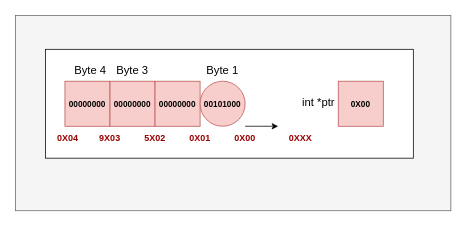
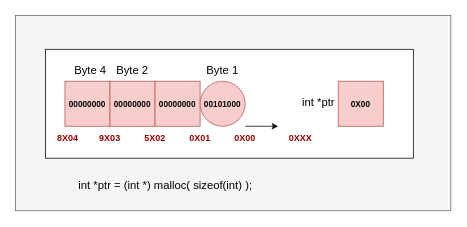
  <mxCell id="0" />
  <mxCell id="1" parent="0" />
  <mxCell id="2" value="" style="rounded=0;whiteSpace=wrap;html=1;fillColor=#f5f5f5;fontColor=#333333;strokeColor=#666666;" parent="1" vertex="1"><mxGeometry x="20" y="20" width="580" height="260" as="geometry" /></mxCell>
  <mxCell id="3" value="" style="rounded=0;whiteSpace=wrap;html=1;" parent="1" vertex="1"><mxGeometry x="60" y="65" width="490" height="145" as="geometry" /></mxCell>
  <mxCell id="4" value="&lt;span style=&quot;font-size: 11px;&quot;&gt;00000000&lt;/span&gt;" style="rounded=0;whiteSpace=wrap;html=1;fillColor=#f8cecc;strokeColor=#b85450;fontStyle=1;fontSize=11;" parent="1" vertex="1"><mxGeometry x="86" y="107.5" width="60" height="60" as="geometry" /></mxCell>
  <mxCell id="5" value="&lt;span style=&quot;font-size: 11px;&quot;&gt;00000000&lt;/span&gt;" style="rounded=0;whiteSpace=wrap;html=1;fillColor=#f8cecc;strokeColor=#b85450;fontStyle=1;fontSize=11;" parent="1" vertex="1"><mxGeometry x="146" y="107.5" width="60" height="60" as="geometry" /></mxCell>
  <mxCell id="6" value="&lt;span style=&quot;font-size: 11px;&quot;&gt;00000000&lt;/span&gt;" style="rounded=0;whiteSpace=wrap;html=1;fillColor=#f8cecc;strokeColor=#b85450;fontStyle=1;fontSize=11;" parent="1" vertex="1"><mxGeometry x="206" y="107.5" width="60" height="60" as="geometry" /></mxCell>
  <mxCell id="7" value="&lt;font style=&quot;font-size: 11px;&quot;&gt;00101000&lt;/font&gt;" style="ellipse;whiteSpace=wrap;html=1;fillColor=#f8cecc;strokeColor=#b85450;fontStyle=1;fontSize=11;" parent="1" vertex="1"><mxGeometry x="266" y="107.5" width="60" height="60" as="geometry" /></mxCell>
  <mxCell id="8" value="0X00" style="text;html=1;align=center;verticalAlign=middle;whiteSpace=wrap;rounded=0;fontColor=#990000;fontStyle=1" parent="1" vertex="1"><mxGeometry x="296" y="167.5" width="60" height="30" as="geometry" /></mxCell>
  <mxCell id="9" value="&lt;font style=&quot;font-size: 15px;&quot;&gt;Byte 1&lt;/font&gt;" style="text;html=1;align=center;verticalAlign=middle;whiteSpace=wrap;rounded=0;" parent="1" vertex="1"><mxGeometry x="266" y="77.5" width="60" height="30" as="geometry" /></mxCell>
- <mxCell id="10" value="&lt;font style=&quot;font-size: 15px;&quot;&gt;Byte 3&lt;/font&gt;" style="text;html=1;align=center;verticalAlign=middle;whiteSpace=wrap;rounded=0;" parent="1" vertex="1"><mxGeometry x="146" y="77.5" width="60" height="30" as="geometry" /></mxCell>
+ <mxCell id="10" value="&lt;font style=&quot;font-size: 15px;&quot;&gt;Byte 2&lt;/font&gt;" style="text;html=1;align=center;verticalAlign=middle;whiteSpace=wrap;rounded=0;" parent="1" vertex="1"><mxGeometry x="146" y="77.5" width="60" height="30" as="geometry" /></mxCell>
  <mxCell id="11" value="&lt;font style=&quot;font-size: 15px;&quot;&gt;Byte 4&lt;/font&gt;" style="text;html=1;align=center;verticalAlign=middle;whiteSpace=wrap;rounded=0;" parent="1" vertex="1"><mxGeometry x="90" y="77.5" width="60" height="30" as="geometry" /></mxCell>
  <mxCell id="12" value="0X01" style="text;html=1;align=center;verticalAlign=middle;whiteSpace=wrap;rounded=0;fontColor=#990000;fontStyle=1" parent="1" vertex="1"><mxGeometry x="236" y="167.5" width="60" height="30" as="geometry" /></mxCell>
  <mxCell id="13" value="5X02" style="text;html=1;align=center;verticalAlign=middle;whiteSpace=wrap;rounded=0;fontColor=#990000;fontStyle=1" parent="1" vertex="1"><mxGeometry x="176" y="167.5" width="60" height="30" as="geometry" /></mxCell>
  <mxCell id="14" value="9X03" style="text;html=1;align=center;verticalAlign=middle;whiteSpace=wrap;rounded=0;fontColor=#990000;fontStyle=1" parent="1" vertex="1"><mxGeometry x="116" y="167.5" width="60" height="30" as="geometry" /></mxCell>
  <mxCell id="15" value="0X00" style="rounded=0;whiteSpace=wrap;html=1;fillColor=#f8cecc;strokeColor=#b85450;fontStyle=1;fontSize=11;" vertex="1" parent="1"><mxGeometry x="450" y="107.5" width="60" height="60" as="geometry" /></mxCell>
- <mxCell id="16" value="0X04" style="text;html=1;align=center;verticalAlign=middle;whiteSpace=wrap;rounded=0;fontColor=#990000;fontStyle=1" vertex="1" parent="1"><mxGeometry x="60" y="167.5" width="60" height="30" as="geometry" /></mxCell>
+ <mxCell id="16" value="8X04" style="text;html=1;align=center;verticalAlign=middle;whiteSpace=wrap;rounded=0;fontColor=#990000;fontStyle=1" vertex="1" parent="1"><mxGeometry x="60" y="167.5" width="60" height="30" as="geometry" /></mxCell>
+ <mxCell id="17" value="&lt;font style=&quot;font-size: 15px;&quot;&gt;int *ptr = (int *) malloc( sizeof(int) ); &amp;nbsp; &amp;nbsp;&amp;nbsp;&lt;/font&gt;" style="text;html=1;align=center;verticalAlign=middle;whiteSpace=wrap;rounded=0;" vertex="1" parent="1"><mxGeometry x="100" y="240" width="240" height="30" as="geometry" /></mxCell>
  <mxCell id="18" value="0XXX" style="text;html=1;align=center;verticalAlign=middle;whiteSpace=wrap;rounded=0;fontColor=#990000;fontStyle=1" vertex="1" parent="1"><mxGeometry x="370" y="167.5" width="60" height="30" as="geometry" /></mxCell>
  <mxCell id="19" value="" style="endArrow=classic;html=1;rounded=0;exitX=0.5;exitY=0;exitDx=0;exitDy=0;entryX=0;entryY=0;entryDx=0;entryDy=0;" edge="1" parent="1" source="8" target="18"><mxGeometry width="50" height="50" relative="1" as="geometry"><mxPoint x="370" y="140" as="sourcePoint" /><mxPoint x="420" y="90" as="targetPoint" /></mxGeometry></mxCell>
  <mxCell id="20" value="&lt;font style=&quot;font-size: 15px;&quot;&gt;int *ptr&lt;/font&gt;" style="text;html=1;align=center;verticalAlign=middle;whiteSpace=wrap;rounded=0;" vertex="1" parent="1"><mxGeometry x="394" y="120" width="60" height="30" as="geometry" /></mxCell>
